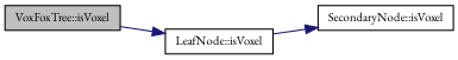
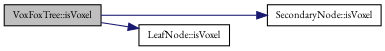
  digraph {
    fontname="EB Garamond"
    rankdir=LR
    node [color=black fillcolor=white fontname="EB Garamond" fontsize=10 shape=record style=filled]
    edge [color=midnightblue fontname="EB Garamond" fontsize=10 labelfontname=FreeSans labelfontsize=10 style=solid]
    n1 [fillcolor=grey75 fontcolor=black height=0.2 label="VoxFoxTree::isVoxel" width=0.4]
    n2 [height=0.2 label="SecondaryNode::isVoxel" width=0.4]
    n3 [height=0.2 label="LeafNode::isVoxel" width=0.4]
-   n3 -> n2
+   n1 -> n2
    n1 -> n3
  }
